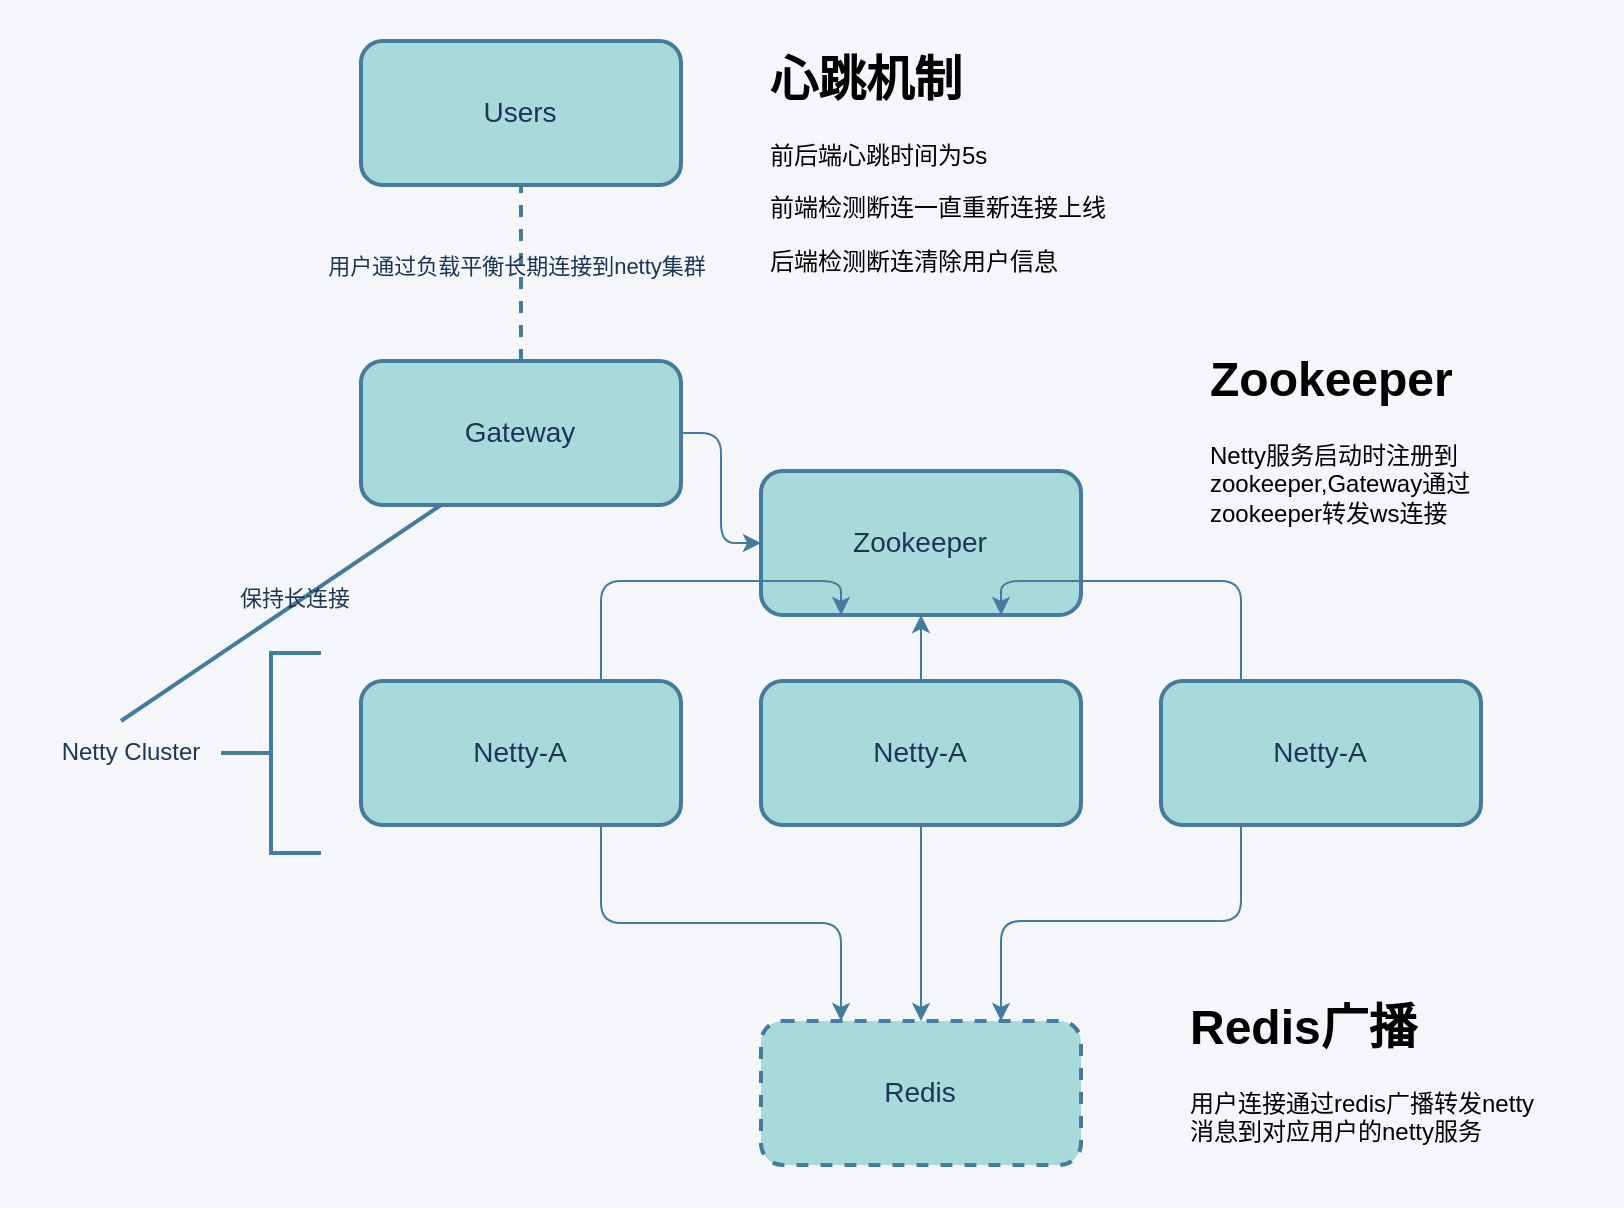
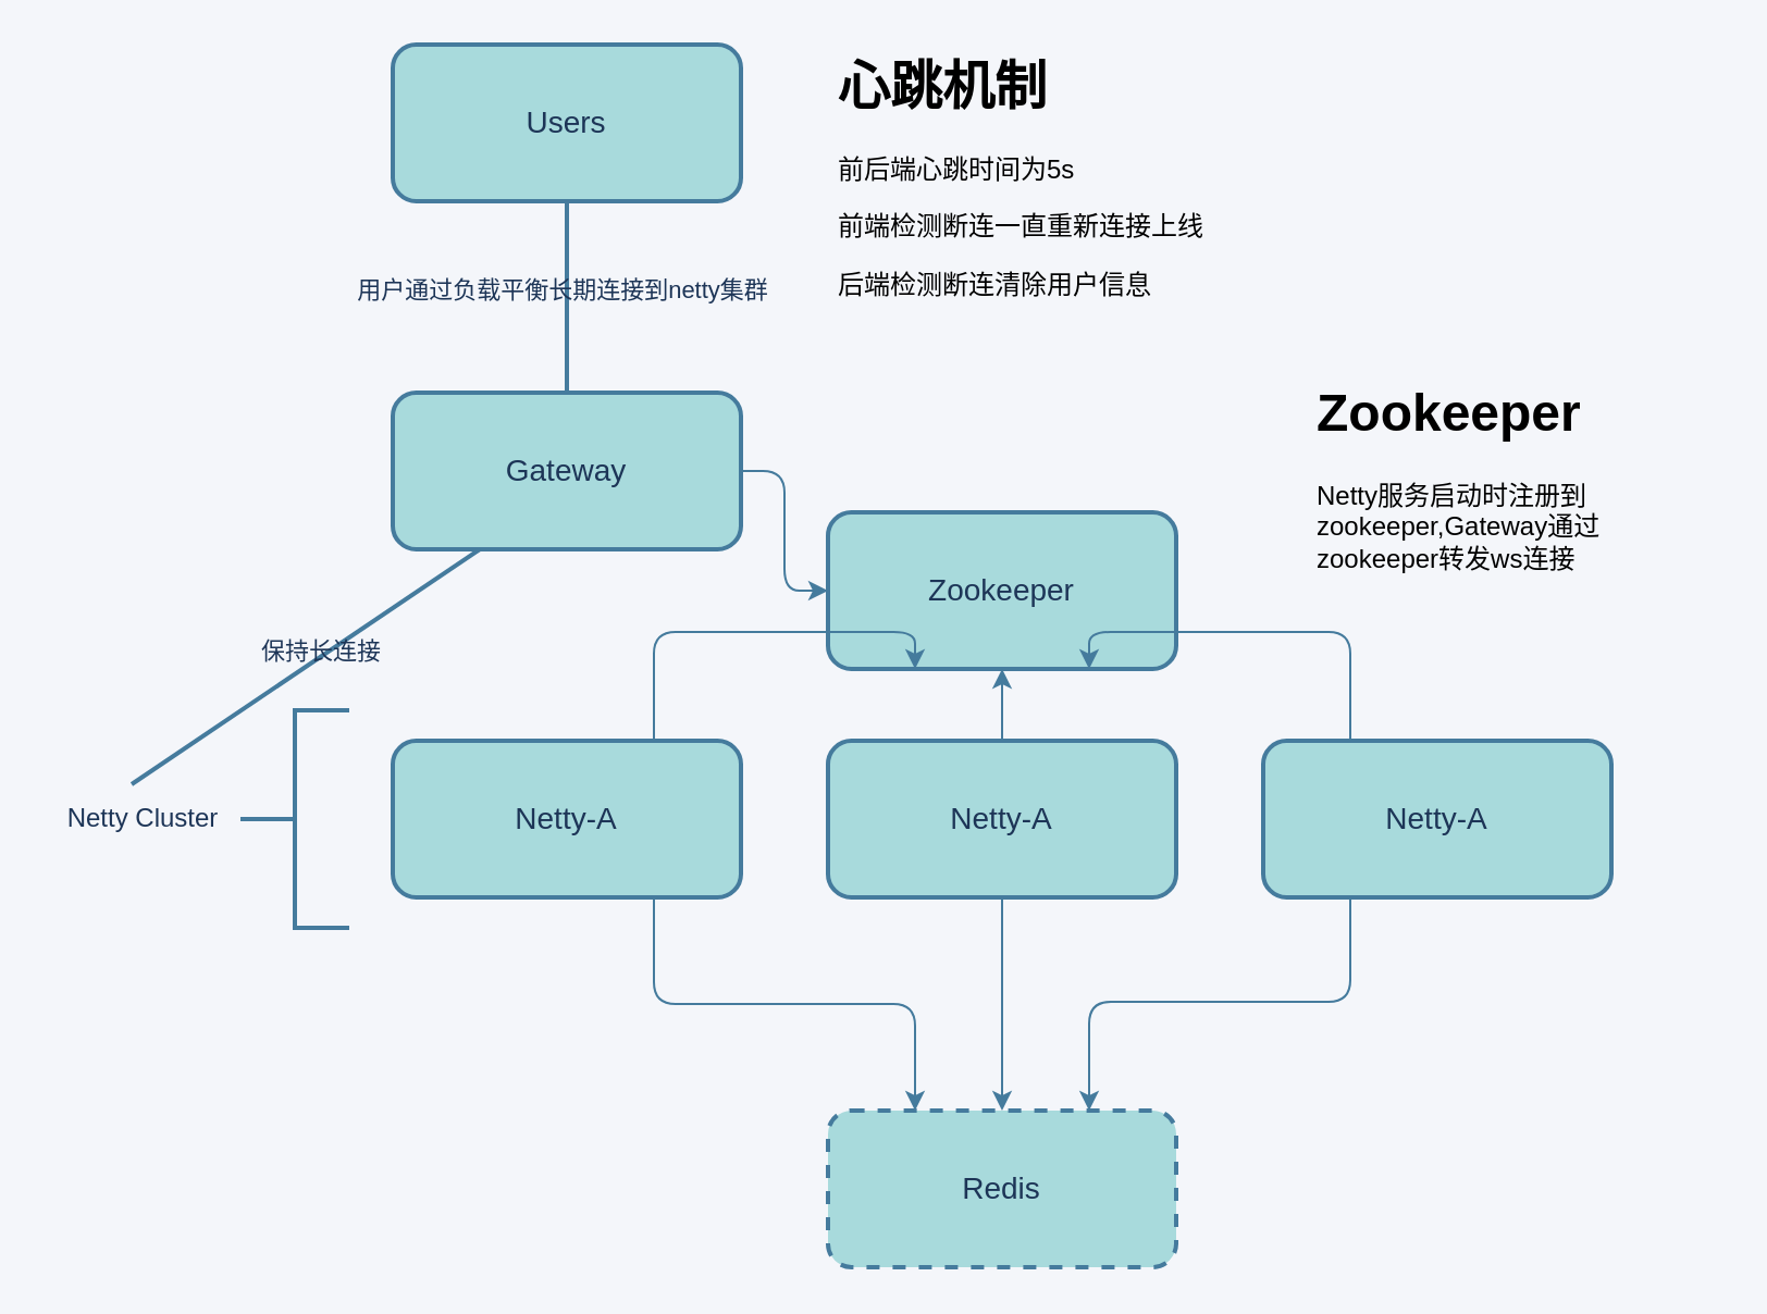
  <mxCell id="0" />
  <mxCell id="1" parent="0" />
  <mxCell id="2" style="edgeStyle=orthogonalEdgeStyle;rounded=1;orthogonalLoop=1;jettySize=auto;html=1;exitX=0.75;exitY=1;exitDx=0;exitDy=0;entryX=0.25;entryY=0;entryDx=0;entryDy=0;labelBackgroundColor=none;fontColor=default;strokeColor=#457B9D;" parent="1" source="10" target="14" edge="1"><mxGeometry relative="1" as="geometry" /></mxCell>
  <mxCell id="3" style="edgeStyle=orthogonalEdgeStyle;rounded=1;orthogonalLoop=1;jettySize=auto;html=1;exitX=1;exitY=0.5;exitDx=0;exitDy=0;entryX=0;entryY=0.5;entryDx=0;entryDy=0;labelBackgroundColor=none;fontColor=default;strokeColor=#457B9D;" parent="1" source="4" target="5" edge="1"><mxGeometry relative="1" as="geometry" /></mxCell>
  <mxCell id="4" value="&lt;font style=&quot;vertical-align: inherit&quot;&gt;&lt;font style=&quot;vertical-align: inherit&quot;&gt;Gateway&lt;/font&gt;&lt;/font&gt;" style="fontSize=14;spacingLeft=10;spacingRight=10;zwfType=basicShape;rounded=1;strokeWidth=2;whiteSpace=wrap;html=1;labelBackgroundColor=none;fillColor=#A8DADC;strokeColor=#457B9D;fontColor=#1D3557;" parent="1" vertex="1"><mxGeometry x="180" y="180" width="160" height="72" as="geometry" /></mxCell>
  <mxCell id="5" value="&lt;font style=&quot;vertical-align: inherit&quot;&gt;&lt;font style=&quot;vertical-align: inherit&quot;&gt;&lt;font style=&quot;vertical-align: inherit&quot;&gt;&lt;font style=&quot;vertical-align: inherit&quot;&gt;Zookeeper&lt;/font&gt;&lt;/font&gt;&lt;/font&gt;&lt;/font&gt;" style="fontSize=14;zwfType=basicShape;rounded=1;strokeWidth=2;whiteSpace=wrap;html=1;labelBackgroundColor=none;fillColor=#A8DADC;strokeColor=#457B9D;fontColor=#1D3557;" parent="1" vertex="1"><mxGeometry x="380" y="235" width="160" height="72" as="geometry" /></mxCell>
  <mxCell id="6" style="edgeStyle=orthogonalEdgeStyle;rounded=1;orthogonalLoop=1;jettySize=auto;html=1;exitX=0.5;exitY=1;exitDx=0;exitDy=0;entryX=0.5;entryY=0;entryDx=0;entryDy=0;labelBackgroundColor=none;fontColor=default;strokeColor=#457B9D;" parent="1" source="8" target="14" edge="1"><mxGeometry relative="1" as="geometry" /></mxCell>
  <mxCell id="7" style="edgeStyle=orthogonalEdgeStyle;rounded=1;orthogonalLoop=1;jettySize=auto;html=1;exitX=0.5;exitY=0;exitDx=0;exitDy=0;entryX=0.5;entryY=1;entryDx=0;entryDy=0;labelBackgroundColor=none;fontColor=default;strokeColor=#457B9D;" parent="1" source="8" target="5" edge="1"><mxGeometry relative="1" as="geometry" /></mxCell>
  <mxCell id="8" value="&lt;font style=&quot;vertical-align: inherit&quot;&gt;&lt;font style=&quot;vertical-align: inherit&quot;&gt;&lt;font style=&quot;vertical-align: inherit&quot;&gt;&lt;font style=&quot;vertical-align: inherit&quot;&gt;&lt;font style=&quot;vertical-align: inherit&quot;&gt;&lt;font style=&quot;vertical-align: inherit&quot;&gt;Netty-A&lt;/font&gt;&lt;/font&gt;&lt;/font&gt;&lt;/font&gt;&lt;/font&gt;&lt;/font&gt;" style="fontSize=14;zwfType=basicShape;rounded=1;strokeWidth=2;whiteSpace=wrap;html=1;labelBackgroundColor=none;fillColor=#A8DADC;strokeColor=#457B9D;fontColor=#1D3557;" parent="1" vertex="1"><mxGeometry x="380" y="340" width="160" height="72" as="geometry" /></mxCell>
  <mxCell id="9" style="edgeStyle=orthogonalEdgeStyle;rounded=1;orthogonalLoop=1;jettySize=auto;html=1;exitX=0.75;exitY=0;exitDx=0;exitDy=0;entryX=0.25;entryY=1;entryDx=0;entryDy=0;labelBackgroundColor=none;fontColor=default;strokeColor=#457B9D;" parent="1" source="10" target="5" edge="1"><mxGeometry relative="1" as="geometry"><Array as="points"><mxPoint x="300" y="290" /><mxPoint x="420" y="290" /></Array></mxGeometry></mxCell>
  <mxCell id="10" value="&lt;font style=&quot;vertical-align: inherit&quot;&gt;&lt;font style=&quot;vertical-align: inherit&quot;&gt;&lt;font style=&quot;vertical-align: inherit&quot;&gt;&lt;font style=&quot;vertical-align: inherit&quot;&gt;&lt;font style=&quot;vertical-align: inherit&quot;&gt;&lt;font style=&quot;vertical-align: inherit&quot;&gt;Netty-A&lt;/font&gt;&lt;/font&gt;&lt;/font&gt;&lt;/font&gt;&lt;/font&gt;&lt;/font&gt;" style="fontSize=14;zwfType=basicShape;rounded=1;strokeWidth=2;whiteSpace=wrap;html=1;labelBackgroundColor=none;fillColor=#A8DADC;strokeColor=#457B9D;fontColor=#1D3557;" parent="1" vertex="1"><mxGeometry x="180" y="340" width="160" height="72" as="geometry" /></mxCell>
  <mxCell id="11" style="edgeStyle=orthogonalEdgeStyle;rounded=1;orthogonalLoop=1;jettySize=auto;html=1;exitX=0.25;exitY=1;exitDx=0;exitDy=0;entryX=0.75;entryY=0;entryDx=0;entryDy=0;labelBackgroundColor=none;fontColor=default;strokeColor=#457B9D;" parent="1" source="13" target="14" edge="1"><mxGeometry relative="1" as="geometry"><Array as="points"><mxPoint x="620" y="460" /><mxPoint x="500" y="460" /></Array></mxGeometry></mxCell>
  <mxCell id="12" style="edgeStyle=orthogonalEdgeStyle;rounded=1;orthogonalLoop=1;jettySize=auto;html=1;exitX=0.25;exitY=0;exitDx=0;exitDy=0;entryX=0.75;entryY=1;entryDx=0;entryDy=0;labelBackgroundColor=none;fontColor=default;strokeColor=#457B9D;" parent="1" source="13" target="5" edge="1"><mxGeometry relative="1" as="geometry"><Array as="points"><mxPoint x="620" y="290" /><mxPoint x="500" y="290" /></Array></mxGeometry></mxCell>
  <mxCell id="13" value="&lt;font style=&quot;vertical-align: inherit&quot;&gt;&lt;font style=&quot;vertical-align: inherit&quot;&gt;&lt;font style=&quot;vertical-align: inherit&quot;&gt;&lt;font style=&quot;vertical-align: inherit&quot;&gt;&lt;font style=&quot;vertical-align: inherit&quot;&gt;&lt;font style=&quot;vertical-align: inherit&quot;&gt;Netty-A&lt;/font&gt;&lt;/font&gt;&lt;/font&gt;&lt;/font&gt;&lt;/font&gt;&lt;/font&gt;" style="fontSize=14;zwfType=basicShape;rounded=1;strokeWidth=2;whiteSpace=wrap;html=1;labelBackgroundColor=none;fillColor=#A8DADC;strokeColor=#457B9D;fontColor=#1D3557;" parent="1" vertex="1"><mxGeometry x="580" y="340" width="160" height="72" as="geometry" /></mxCell>
  <mxCell id="14" value="&lt;font style=&quot;vertical-align: inherit&quot;&gt;&lt;font style=&quot;vertical-align: inherit&quot;&gt;Redis&lt;/font&gt;&lt;/font&gt;" style="fontSize=14;zwfType=basicShape;rounded=1;strokeWidth=2;whiteSpace=wrap;html=1;labelBackgroundColor=none;fillColor=#A8DADC;strokeColor=#457B9D;fontColor=#1D3557;dashed=1;" parent="1" vertex="1"><mxGeometry x="380" y="510" width="160" height="72" as="geometry" /></mxCell>
  <mxCell id="15" value="" style="spacingLeft=10;spacingRight=10;zwfType=line;endArrow=none;html=1;startSize=14;endSize=14;strokeLinecap=round;sourcePerimeterSpacing=8;targetPerimeterSpacing=8;strokeWidth=2;entryX=0.25;entryY=1;entryDx=0;entryDy=0;labelBackgroundColor=none;fontColor=default;strokeColor=#457B9D;rounded=1;" parent="1" target="4" edge="1"><mxGeometry width="160" height="10" relative="1" as="geometry"><mxPoint x="60" y="360" as="sourcePoint" /><mxPoint x="170" y="216" as="targetPoint" /></mxGeometry></mxCell>
  <mxCell id="16" value="保持长连接" style="edgeLabel;html=1;align=center;verticalAlign=middle;resizable=0;points=[];labelBackgroundColor=none;fontColor=#1D3557;rounded=1;" parent="15" vertex="1" connectable="0"><mxGeometry x="0.095" y="3" relative="1" as="geometry"><mxPoint as="offset" /></mxGeometry></mxCell>
- <mxCell id="17" value="" style="spacingLeft=10;spacingRight=10;zwfType=line;endArrow=none;html=1;startSize=14;endSize=14;strokeLinecap=round;sourcePerimeterSpacing=8;targetPerimeterSpacing=8;strokeWidth=2;entryX=0.5;entryY=1;entryDx=0;entryDy=0;entryPerimeter=0;exitX=0.5;exitY=0;exitDx=0;exitDy=0;labelBackgroundColor=none;fontColor=default;strokeColor=#457B9D;rounded=1;dashed=1;" parent="1" source="4" target="19" edge="1"><mxGeometry width="160" height="10" relative="1" as="geometry"><mxPoint x="250" y="170" as="sourcePoint" /><mxPoint x="180" y="40" as="targetPoint" /></mxGeometry></mxCell>
+ <mxCell id="17" value="" style="spacingLeft=10;spacingRight=10;zwfType=line;endArrow=none;html=1;startSize=14;endSize=14;strokeLinecap=round;sourcePerimeterSpacing=8;targetPerimeterSpacing=8;strokeWidth=2;entryX=0.5;entryY=1;entryDx=0;entryDy=0;entryPerimeter=0;exitX=0.5;exitY=0;exitDx=0;exitDy=0;labelBackgroundColor=none;fontColor=default;strokeColor=#457B9D;rounded=1;" parent="1" source="4" target="19" edge="1"><mxGeometry width="160" height="10" relative="1" as="geometry"><mxPoint x="250" y="170" as="sourcePoint" /><mxPoint x="180" y="40" as="targetPoint" /></mxGeometry></mxCell>
  <mxCell id="18" value="用户通过负载平衡长期连接到netty集群" style="edgeLabel;html=1;align=center;verticalAlign=middle;resizable=0;points=[];labelBackgroundColor=none;fontColor=#1D3557;rounded=1;" parent="17" vertex="1" connectable="0"><mxGeometry x="0.095" y="3" relative="1" as="geometry"><mxPoint as="offset" /></mxGeometry></mxCell>
  <mxCell id="19" value="Users" style="fontSize=14;spacingLeft=10;spacingRight=10;zwfType=basicShape;strokeWidth=2;html=1;shape=mxgraph.flowchart.alternate-process;whiteSpace=wrap;html=1;labelBackgroundColor=none;fillColor=#A8DADC;strokeColor=#457B9D;fontColor=#1D3557;rounded=1;" parent="1" vertex="1"><mxGeometry x="180" y="20" width="160" height="72" as="geometry" /></mxCell>
  <mxCell id="20" value="" style="strokeWidth=2;html=1;shape=mxgraph.flowchart.annotation_2;align=left;labelPosition=right;pointerEvents=1;labelBackgroundColor=none;fillColor=#A8DADC;strokeColor=#457B9D;fontColor=#1D3557;rounded=1;" parent="1" vertex="1"><mxGeometry x="110" y="326" width="50" height="100" as="geometry" /></mxCell>
  <mxCell id="21" value="Netty Cluster" style="text;html=1;align=center;verticalAlign=middle;resizable=0;points=[];autosize=1;strokeColor=none;fillColor=none;labelBackgroundColor=none;fontColor=#1D3557;rounded=1;" parent="1" vertex="1"><mxGeometry x="20" y="361" width="90" height="30" as="geometry" /></mxCell>
  <mxCell id="22" value="&lt;h1&gt;心跳机制&lt;/h1&gt;&lt;p&gt;前后端心跳时间为5s&lt;/p&gt;&lt;p&gt;前端检测断连一直重新连接上线&lt;/p&gt;&lt;p&gt;后端检测断连清除用户信息&lt;/p&gt;" style="text;html=1;strokeColor=none;fillColor=none;spacing=5;spacingTop=-20;whiteSpace=wrap;overflow=hidden;rounded=0;glass=0;" vertex="1" parent="1"><mxGeometry x="380" y="20" width="190" height="130" as="geometry" /></mxCell>
- <mxCell id="23" value="&lt;h1&gt;Redis广播&lt;/h1&gt;&lt;p&gt;用户连接通过redis广播转发netty消息到对应用户的netty服务&lt;/p&gt;" style="text;html=1;strokeColor=none;fillColor=none;spacing=5;spacingTop=-20;whiteSpace=wrap;overflow=hidden;rounded=0;" vertex="1" parent="1"><mxGeometry x="590" y="494" width="190" height="88" as="geometry" /></mxCell>
  <mxCell id="24" value="&lt;h1&gt;Zookeeper&lt;/h1&gt;&lt;p&gt;Netty服务启动时注册到zookeeper,Gateway通过zookeeper转发ws连接&lt;/p&gt;" style="text;html=1;strokeColor=none;fillColor=none;spacing=5;spacingTop=-20;whiteSpace=wrap;overflow=hidden;rounded=0;" vertex="1" parent="1"><mxGeometry x="600" y="170" width="190" height="120" as="geometry" /></mxCell>
